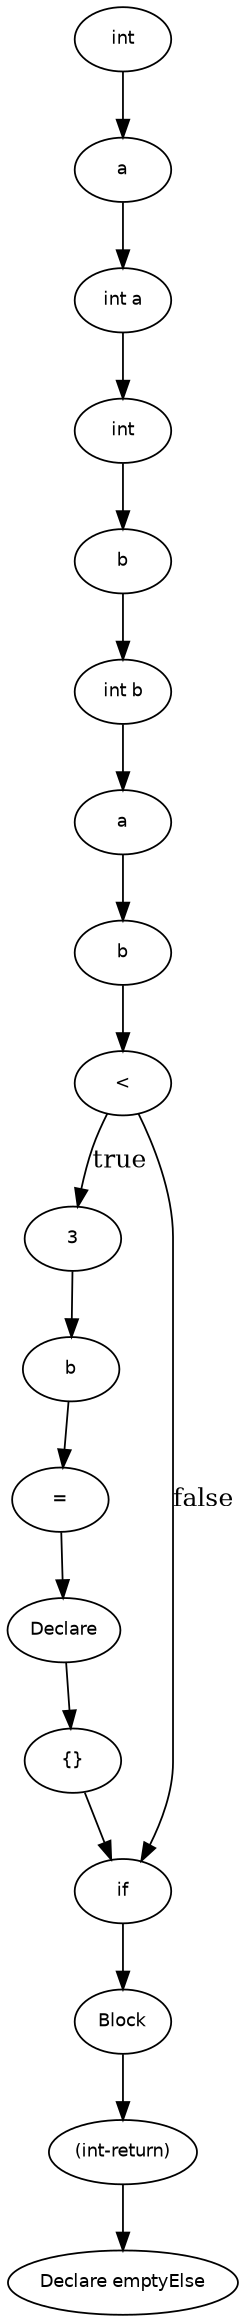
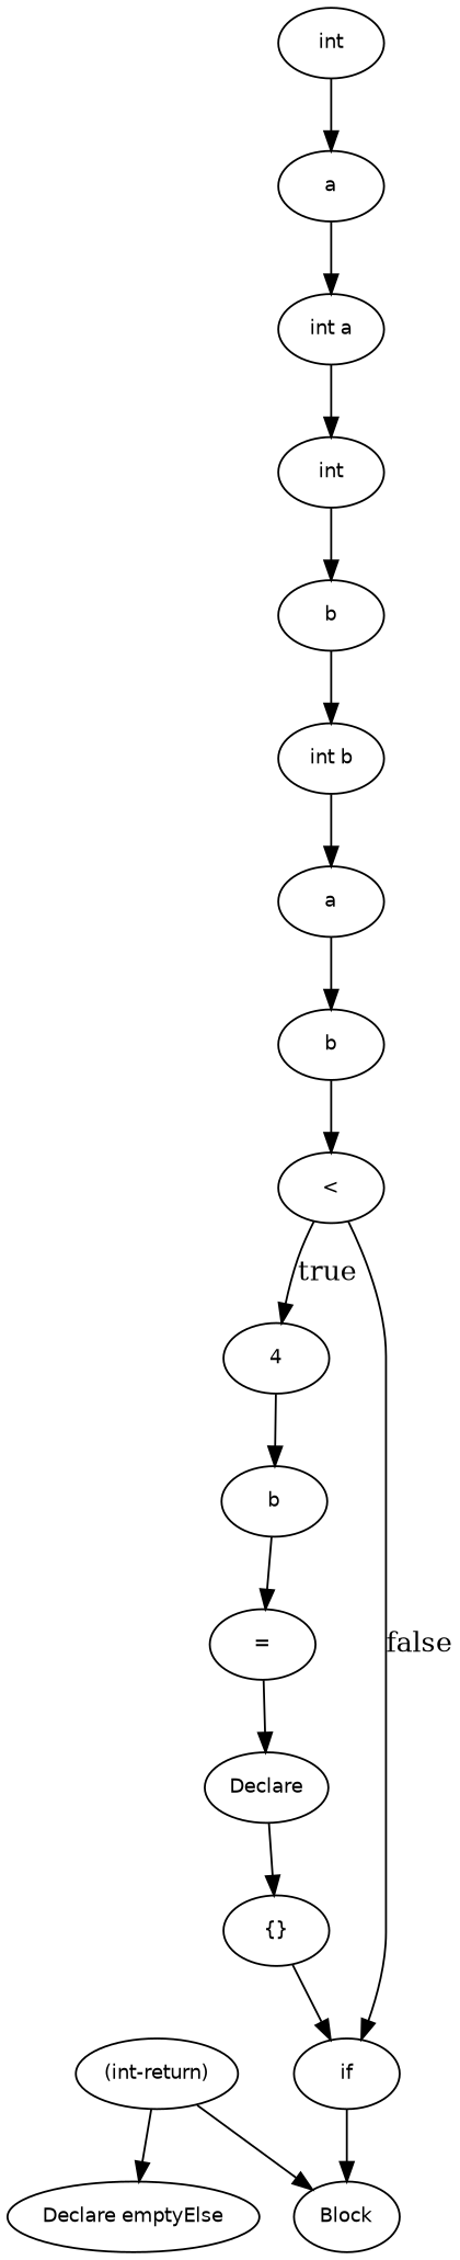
  digraph {
    node [fontname=Helvetica fontsize=10]
    n1 [label=Block]
    n2 [label="(int-return)"]
    n3 [label="Declare emptyElse"]
-   n4 [label=3]
+   n4 [label=4]
    n5 [label=b]
    n6 [label="="]
    n7 [label=Declare]
    n8 [label="{}"]
    n9 [label=if]
    n10 [label=b]
    n11 [label="<"]
    n12 [label=a]
    n13 [label=b]
    n14 [label="int b"]
    n15 [label=int]
    n16 [label=a]
    n17 [label="int a"]
    n18 [label=int]
-   n1 -> n2
+   n2 -> n1
    n2 -> n3
    n4 -> n5
    n5 -> n6
    n6 -> n7
    n7 -> n8
    n8 -> n9
    n9 -> n1
    n10 -> n11
    n11 -> n4 [label=true]
    n11 -> n9 [label=false]
    n12 -> n10
    n13 -> n14
    n14 -> n12
    n15 -> n13
    n16 -> n17
    n17 -> n15
    n18 -> n16
  }
